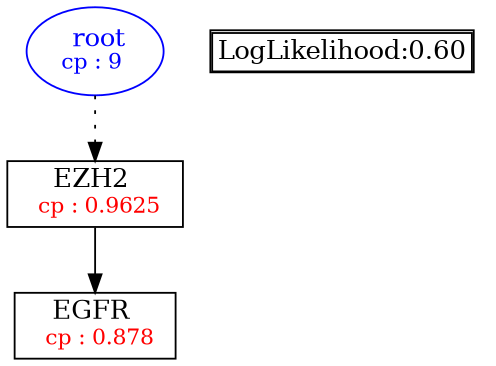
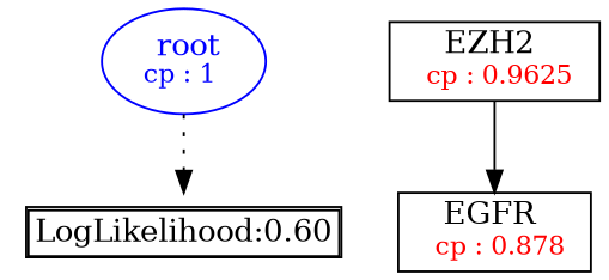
  digraph {
    fontsize=10
    node [shape=box]
-   n1 [color=Blue label=<<font color='Blue'> root</font><br/><font color='Blue' POINT-SIZE='12'>cp : 9 </font>> shape=oval]
+   n1 [color=Blue label=<<font color='Blue'> root</font><br/><font color='Blue' POINT-SIZE='12'>cp : 1 </font>> shape=oval]
    n2 [label=<EZH2 <br/> <font color='Red' POINT-SIZE='12'> cp : 0.9625 </font>>]
    n3 [label=<EGFR <br/> <font color='Red' POINT-SIZE='12'> cp : 0.878 </font>>]
    n4 [label=<<TABLE BORDER="1" CELLBORDER="1" CELLSPACING="0" >     <TR><TD ALIGN="LEFT">LogLikelihood:0.60</TD></TR>     </TABLE>> shape=plaintext]
-   n1 -> n2 [style=dotted]
+   n1 -> n4 [style=dotted]
    n2 -> n3 [style=solid]
  }
